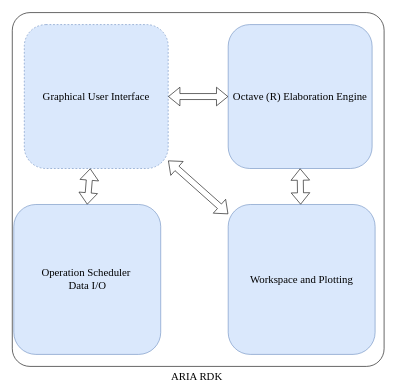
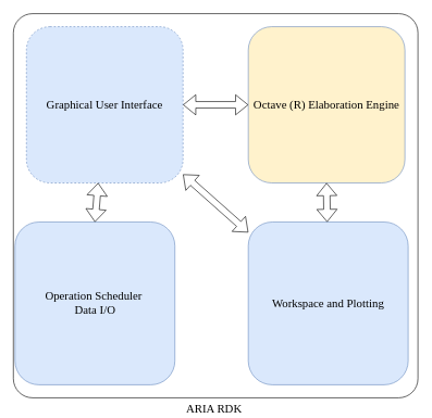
  <mxCell id="0" />
  <mxCell id="1" parent="0" />
  <mxCell id="2" value="ARIA RDK&amp;nbsp;" style="rounded=1;whiteSpace=wrap;html=1;arcSize=5;fontFamily=Clash Display;labelPosition=center;verticalLabelPosition=bottom;align=center;verticalAlign=top;fontSize=18;" vertex="1" parent="1"><mxGeometry x="20" y="20" width="620" height="590" as="geometry" /></mxCell>
  <mxCell id="3" value="&lt;font face=&quot;Clash Display&quot; style=&quot;font-size: 18px;&quot;&gt;Graphical User Interface&lt;/font&gt;" style="rounded=1;whiteSpace=wrap;html=1;fillColor=#dae8fc;strokeColor=#6c8ebf;fontSize=18;dashed=1;" vertex="1" parent="1"><mxGeometry x="40" y="40" width="240" height="240" as="geometry" /></mxCell>
  <mxCell id="4" value="&lt;font face=&quot;Clash Display&quot;&gt;Operation Scheduler&amp;nbsp;&lt;br&gt;Data I/O&lt;/font&gt;" style="rounded=1;whiteSpace=wrap;html=1;fillColor=#dae8fc;strokeColor=#6c8ebf;fontSize=18;" vertex="1" parent="1"><mxGeometry x="22.5" y="340" width="245" height="250" as="geometry" /></mxCell>
- <mxCell id="5" value="Octave (R) Elaboration Engine" style="rounded=1;whiteSpace=wrap;html=1;fontFamily=Clash Display;fillColor=#dae8fc;strokeColor=#6c8ebf;fontSize=18;" vertex="1" parent="1"><mxGeometry x="380" y="40" width="240" height="240" as="geometry" /></mxCell>
+ <mxCell id="5" value="Octave (R) Elaboration Engine" style="rounded=1;whiteSpace=wrap;html=1;fontFamily=Clash Display;fillColor=#fff2cc;strokeColor=#6c8ebf;fontSize=18;" vertex="1" parent="1"><mxGeometry x="380" y="40" width="240" height="240" as="geometry" /></mxCell>
  <mxCell id="6" value="Workspace and Plotting" style="rounded=1;whiteSpace=wrap;html=1;fontFamily=Clash Display;fillColor=#dae8fc;strokeColor=#6c8ebf;fontSize=18;" vertex="1" parent="1"><mxGeometry x="380" y="340" width="245" height="250" as="geometry" /></mxCell>
  <mxCell id="7" value="" style="shape=flexArrow;endArrow=classic;startArrow=classic;html=1;rounded=0;entryX=0;entryY=0.5;entryDx=0;entryDy=0;fontSize=18;" edge="1" parent="1" source="3" target="5"><mxGeometry width="100" height="100" relative="1" as="geometry"><mxPoint x="220" y="390" as="sourcePoint" /><mxPoint x="320" y="290" as="targetPoint" /></mxGeometry></mxCell>
  <mxCell id="8" value="" style="shape=flexArrow;endArrow=classic;startArrow=classic;html=1;rounded=0;entryX=0.5;entryY=0;entryDx=0;entryDy=0;fontSize=18;" edge="1" parent="1" source="3" target="4"><mxGeometry width="100" height="100" relative="1" as="geometry"><mxPoint x="290" y="170" as="sourcePoint" /><mxPoint x="390" y="170" as="targetPoint" /></mxGeometry></mxCell>
  <mxCell id="9" value="" style="shape=flexArrow;endArrow=classic;startArrow=classic;html=1;rounded=0;fontSize=18;" edge="1" parent="1" source="3" target="6"><mxGeometry width="100" height="100" relative="1" as="geometry"><mxPoint x="290" y="170" as="sourcePoint" /><mxPoint x="390" y="170" as="targetPoint" /></mxGeometry></mxCell>
  <mxCell id="10" value="" style="shape=flexArrow;endArrow=classic;startArrow=classic;html=1;rounded=0;exitX=0.5;exitY=1;exitDx=0;exitDy=0;fontSize=18;" edge="1" parent="1" source="5" target="6"><mxGeometry width="100" height="100" relative="1" as="geometry"><mxPoint x="170" y="290" as="sourcePoint" /><mxPoint x="170" y="350" as="targetPoint" /></mxGeometry></mxCell>
